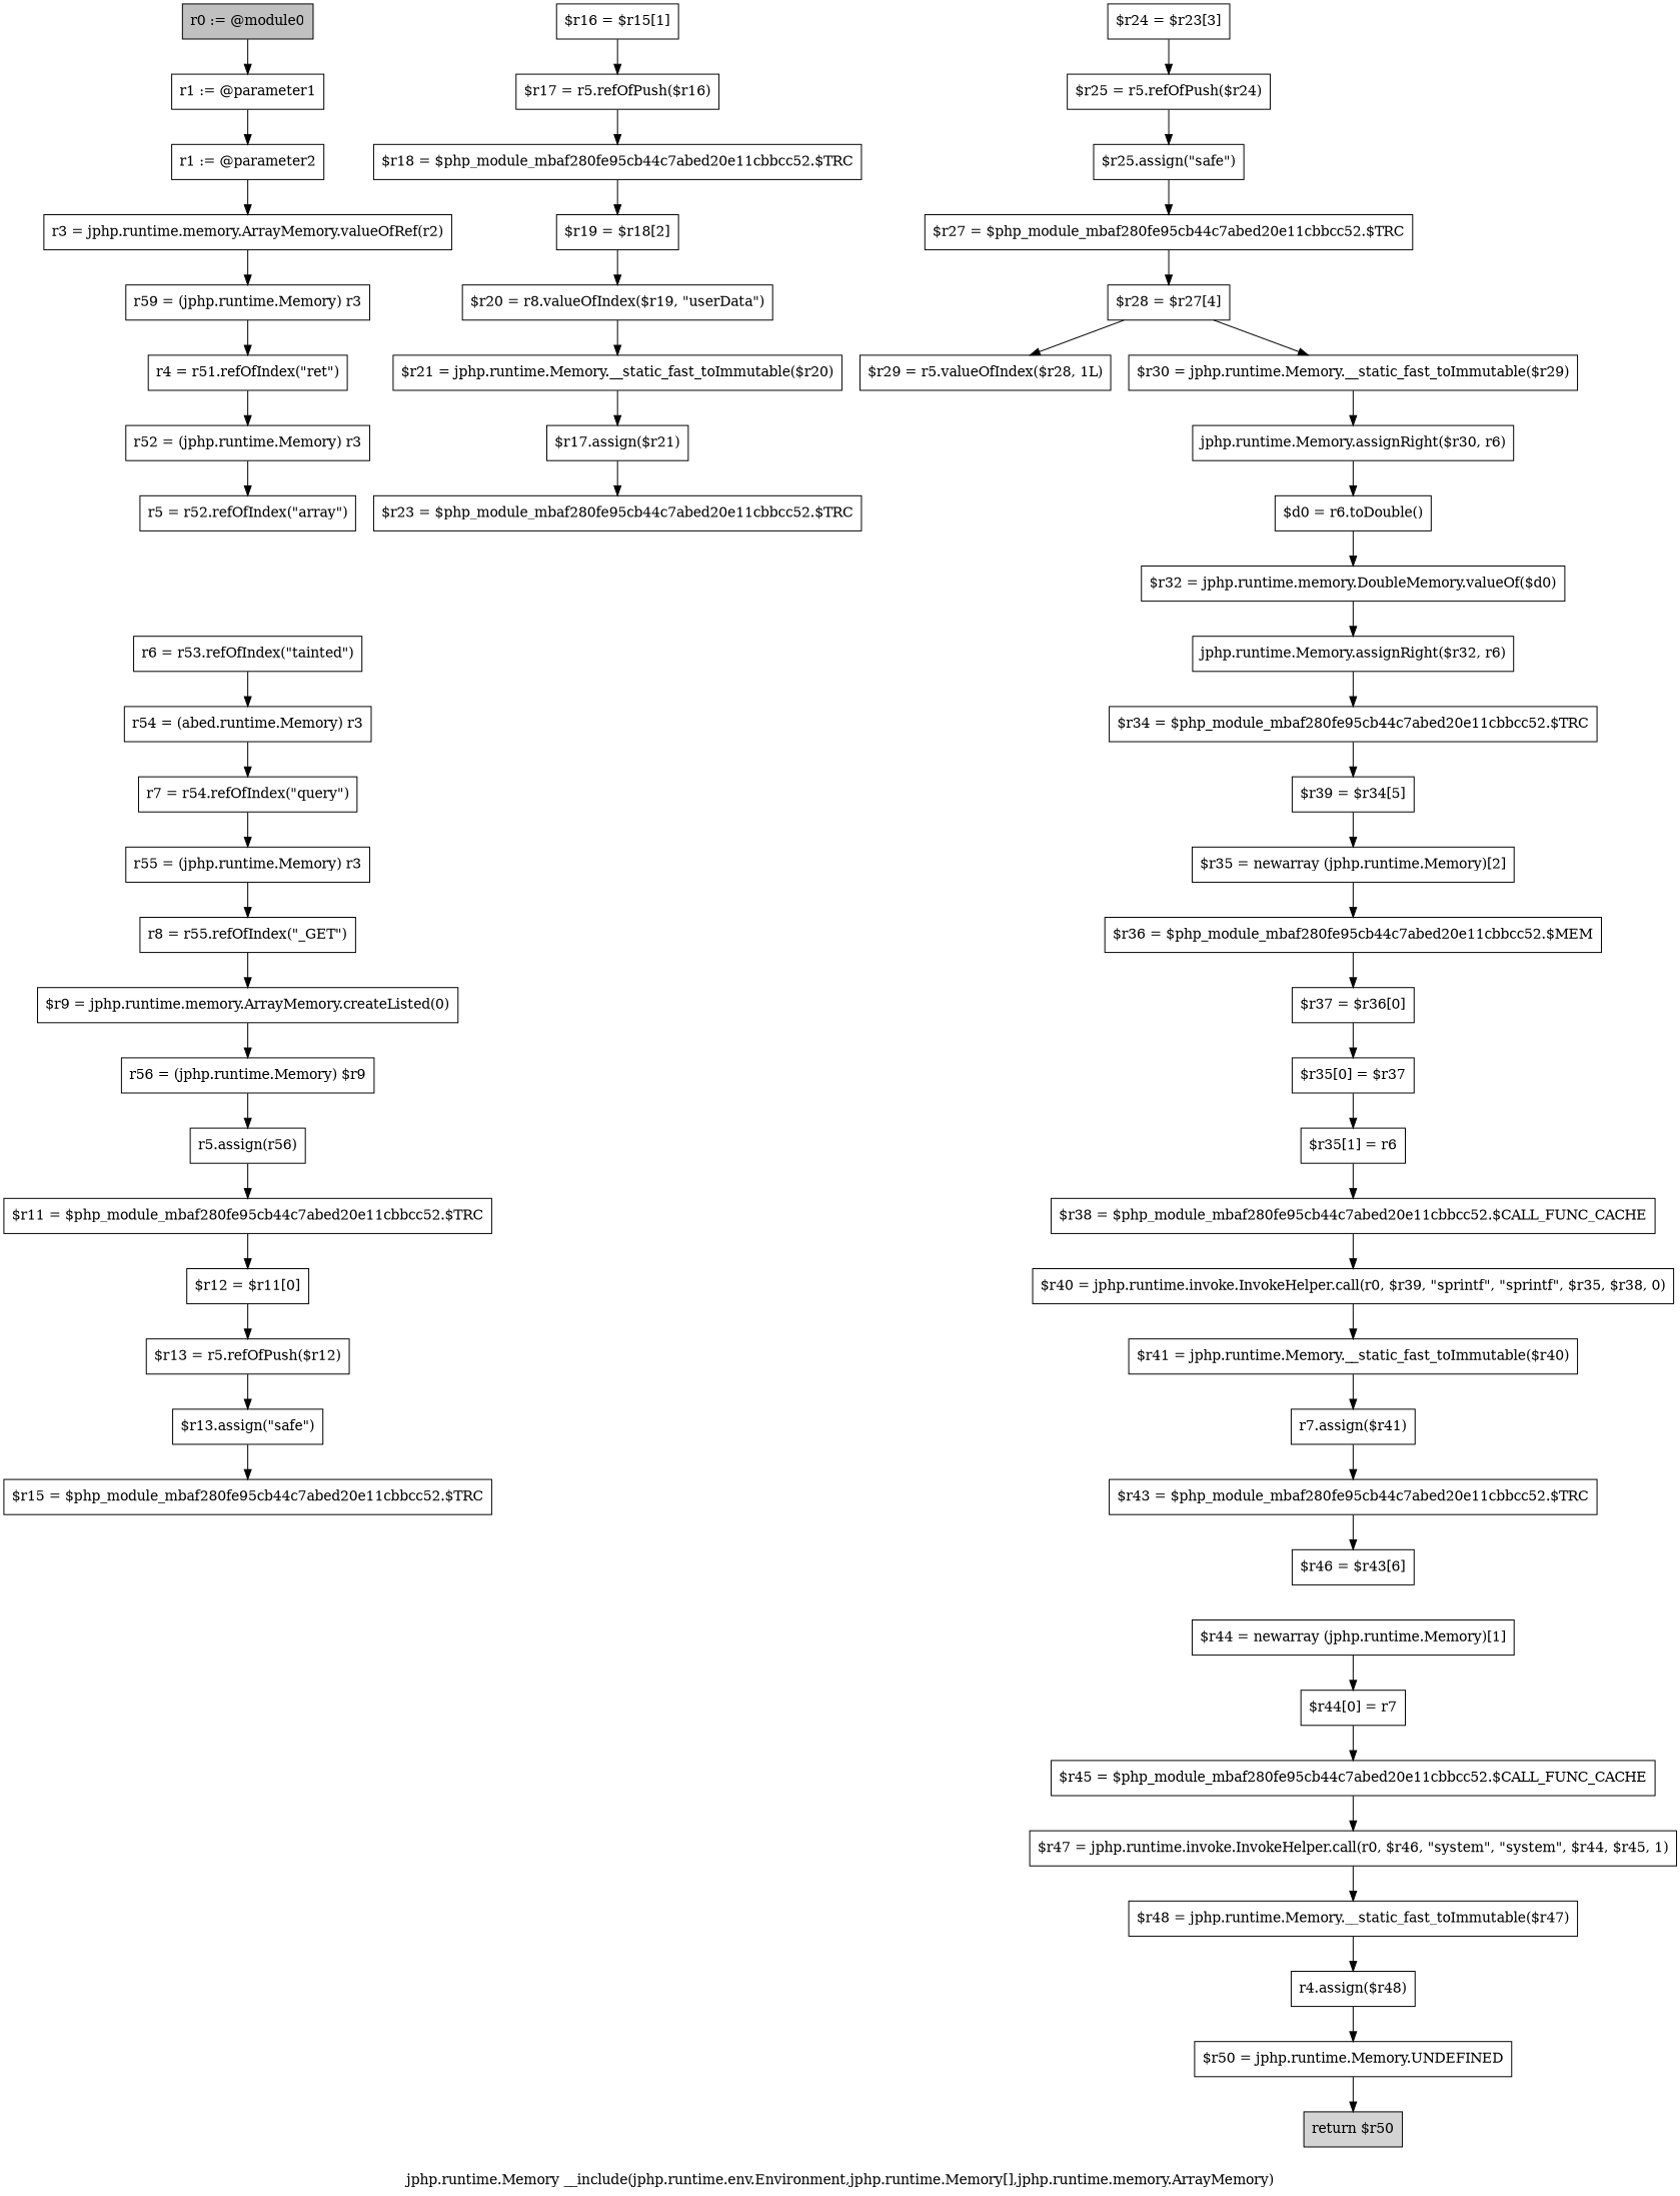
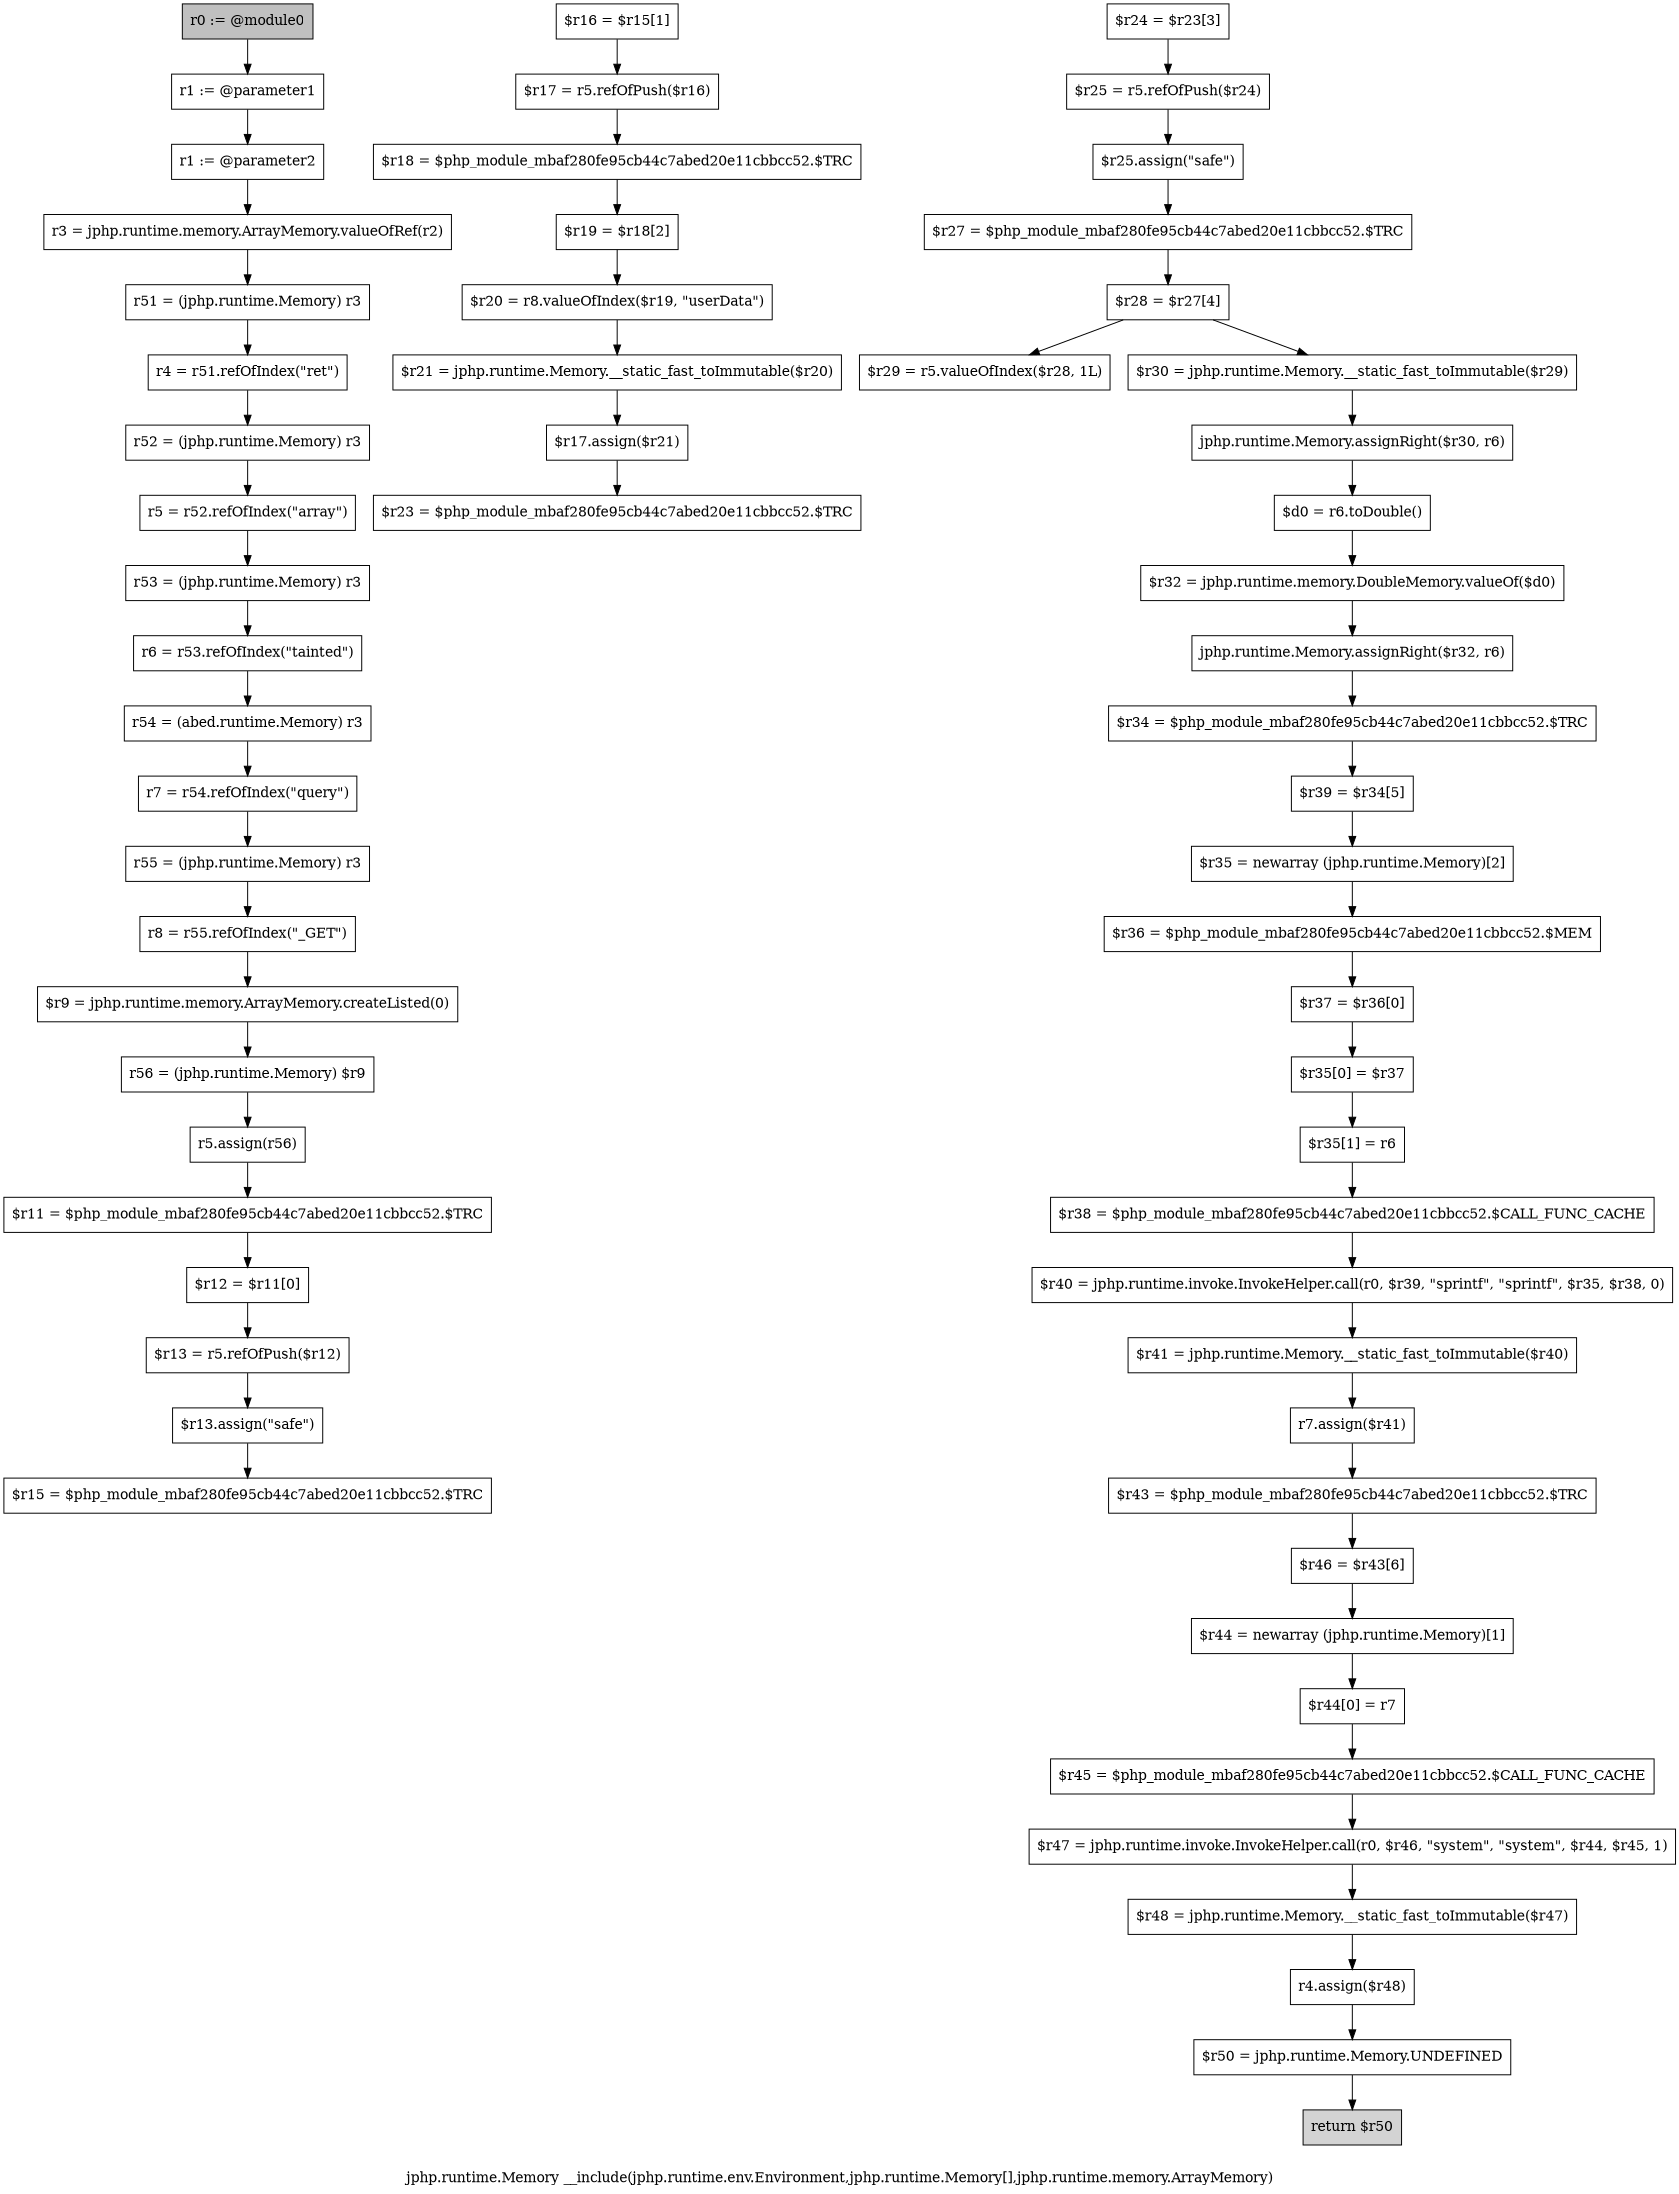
  digraph {
    fontname="DejaVu Serif"
    label="jphp.runtime.Memory __include(jphp.runtime.env.Environment,jphp.runtime.Memory[],jphp.runtime.memory.ArrayMemory)"
    node [fontname="DejaVu Serif" shape=box]
    edge [fontname="DejaVu Serif"]
    n1 [fillcolor=gray label="r0 := @module0" style=filled]
    n2 [label="r1 := @parameter1"]
    n3 [label="r1 := @parameter2"]
    n4 [label="r3 = jphp.runtime.memory.ArrayMemory.valueOfRef(r2)"]
-   n5 [label="r59 = (jphp.runtime.Memory) r3"]
+   n5 [label="r51 = (jphp.runtime.Memory) r3"]
    n6 [label="r4 = r51.refOfIndex(\"ret\")"]
    n7 [label="r52 = (jphp.runtime.Memory) r3"]
    n8 [label="r5 = r52.refOfIndex(\"array\")"]
+   n9 [label="r53 = (jphp.runtime.Memory) r3"]
    n10 [label="r6 = r53.refOfIndex(\"tainted\")"]
    n11 [label="r54 = (abed.runtime.Memory) r3"]
    n12 [label="r7 = r54.refOfIndex(\"query\")"]
    n13 [label="r55 = (jphp.runtime.Memory) r3"]
    n14 [label="r8 = r55.refOfIndex(\"_GET\")"]
    n15 [label="$r9 = jphp.runtime.memory.ArrayMemory.createListed(0)"]
    n16 [label="r56 = (jphp.runtime.Memory) $r9"]
    n17 [label="r5.assign(r56)"]
    n18 [label="$r11 = $php_module_mbaf280fe95cb44c7abed20e11cbbcc52.$TRC"]
    n19 [label="$r12 = $r11[0]"]
    n20 [label="$r13 = r5.refOfPush($r12)"]
    n21 [label="$r13.assign(\"safe\")"]
    n22 [label="$r15 = $php_module_mbaf280fe95cb44c7abed20e11cbbcc52.$TRC"]
    n23 [label="$r16 = $r15[1]"]
    n24 [label="$r17 = r5.refOfPush($r16)"]
    n25 [label="$r18 = $php_module_mbaf280fe95cb44c7abed20e11cbbcc52.$TRC"]
    n26 [label="$r19 = $r18[2]"]
    n27 [label="$r20 = r8.valueOfIndex($r19, \"userData\")"]
    n28 [label="$r21 = jphp.runtime.Memory.__static_fast_toImmutable($r20)"]
    n29 [label="$r17.assign($r21)"]
    n30 [label="$r23 = $php_module_mbaf280fe95cb44c7abed20e11cbbcc52.$TRC"]
    n31 [label="$r24 = $r23[3]"]
    n32 [label="$r25 = r5.refOfPush($r24)"]
    n33 [label="$r25.assign(\"safe\")"]
    n34 [label="$r27 = $php_module_mbaf280fe95cb44c7abed20e11cbbcc52.$TRC"]
    n35 [label="$r28 = $r27[4]"]
    n36 [label="$r29 = r5.valueOfIndex($r28, 1L)"]
    n37 [label="$r30 = jphp.runtime.Memory.__static_fast_toImmutable($r29)"]
    n38 [label="jphp.runtime.Memory.assignRight($r30, r6)"]
    n39 [label="$d0 = r6.toDouble()"]
    n40 [label="$r32 = jphp.runtime.memory.DoubleMemory.valueOf($d0)"]
    n41 [label="jphp.runtime.Memory.assignRight($r32, r6)"]
    n42 [label="$r34 = $php_module_mbaf280fe95cb44c7abed20e11cbbcc52.$TRC"]
    n43 [label="$r39 = $r34[5]"]
    n44 [label="$r35 = newarray (jphp.runtime.Memory)[2]"]
    n45 [label="$r36 = $php_module_mbaf280fe95cb44c7abed20e11cbbcc52.$MEM"]
    n46 [label="$r37 = $r36[0]"]
    n47 [label="$r35[0] = $r37"]
    n48 [label="$r35[1] = r6"]
    n49 [label="$r38 = $php_module_mbaf280fe95cb44c7abed20e11cbbcc52.$CALL_FUNC_CACHE"]
    n50 [label="$r40 = jphp.runtime.invoke.InvokeHelper.call(r0, $r39, \"sprintf\", \"sprintf\", $r35, $r38, 0)"]
    n51 [label="$r41 = jphp.runtime.Memory.__static_fast_toImmutable($r40)"]
    n52 [label="r7.assign($r41)"]
    n53 [label="$r43 = $php_module_mbaf280fe95cb44c7abed20e11cbbcc52.$TRC"]
    n54 [label="$r46 = $r43[6]"]
    n55 [label="$r44 = newarray (jphp.runtime.Memory)[1]"]
    n56 [label="$r44[0] = r7"]
    n57 [label="$r45 = $php_module_mbaf280fe95cb44c7abed20e11cbbcc52.$CALL_FUNC_CACHE"]
    n58 [label="$r47 = jphp.runtime.invoke.InvokeHelper.call(r0, $r46, \"system\", \"system\", $r44, $r45, 1)"]
    n59 [label="$r48 = jphp.runtime.Memory.__static_fast_toImmutable($r47)"]
    n60 [label="r4.assign($r48)"]
    n61 [label="$r50 = jphp.runtime.Memory.UNDEFINED"]
    n62 [fillcolor=lightgray label="return $r50" style=filled]
    n1 -> n2
    n2 -> n3
    n3 -> n4
    n4 -> n5
    n5 -> n6
    n6 -> n7
    n7 -> n8
+   n8 -> n9
+   n9 -> n10
    n10 -> n11
    n11 -> n12
    n12 -> n13
    n13 -> n14
    n14 -> n15
    n15 -> n16
    n16 -> n17
    n17 -> n18
    n18 -> n19
    n19 -> n20
    n20 -> n21
    n21 -> n22
    n23 -> n24
    n24 -> n25
    n25 -> n26
    n26 -> n27
    n27 -> n28
    n28 -> n29
    n29 -> n30
    n31 -> n32
    n32 -> n33
    n33 -> n34
    n34 -> n35
    n35 -> n36
    n35 -> n37
    n37 -> n38
    n38 -> n39
    n39 -> n40
    n40 -> n41
    n41 -> n42
    n42 -> n43
    n43 -> n44
    n44 -> n45
    n45 -> n46
    n46 -> n47
    n47 -> n48
    n48 -> n49
    n49 -> n50
    n50 -> n51
    n51 -> n52
    n52 -> n53
    n53 -> n54
+   n54 -> n55
    n55 -> n56
    n56 -> n57
    n57 -> n58
    n58 -> n59
    n59 -> n60
    n60 -> n61
    n61 -> n62
  }
